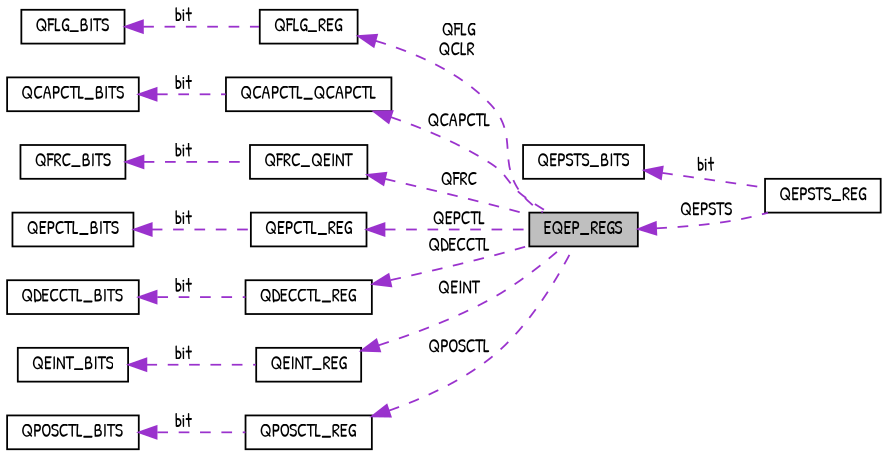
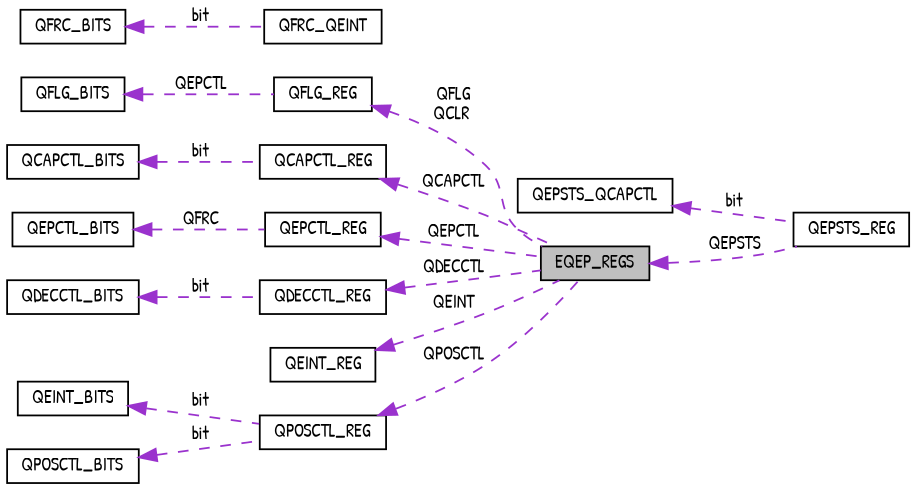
  digraph {
    fontname="Patrick Hand"
    rankdir=LR
    node [color=black fillcolor=white fontname="Patrick Hand" fontsize=10 shape=record style=filled]
    edge [color=darkorchid3 dir=back fontname="Patrick Hand" fontsize=10 labelfontname=Helvetica labelfontsize=10 style=dashed]
    n1 [fillcolor=grey75 fontcolor=black height=0.2 label=EQEP_REGS width=0.4]
    n2 [height=0.2 label=QEPSTS_REG width=0.4]
    n3 [height=0.2 label=QFLG_REG width=0.4]
    n4 [height=0.2 label=QFLG_BITS width=0.4]
-   n5 [height=0.2 label=QEPSTS_BITS width=0.4]
-   n6 [height=0.2 label=QCAPCTL_QCAPCTL width=0.4]
+   n5 [height=0.2 label=QEPSTS_QCAPCTL width=0.4]
+   n6 [height=0.2 label=QCAPCTL_REG width=0.4]
    n7 [height=0.2 label=QCAPCTL_BITS width=0.4]
    n8 [height=0.2 label=QFRC_QEINT width=0.4]
    n9 [height=0.2 label=QFRC_BITS width=0.4]
    n10 [height=0.2 label=QEPCTL_REG width=0.4]
    n11 [height=0.2 label=QEPCTL_BITS width=0.4]
    n12 [height=0.2 label=QDECCTL_REG width=0.4]
    n13 [height=0.2 label=QDECCTL_BITS width=0.4]
    n14 [height=0.2 label=QEINT_REG width=0.4]
    n15 [height=0.2 label=QEINT_BITS width=0.4]
    n16 [height=0.2 label=QPOSCTL_REG width=0.4]
    n17 [height=0.2 label=QPOSCTL_BITS width=0.4]
    n1 -> n2 [label=" QEPSTS"]
    n3 -> n1 [label=" QFLG\nQCLR"]
-   n4 -> n3 [label=" bit"]
+   n4 -> n3 [label=" QEPCTL"]
    n5 -> n2 [label=" bit"]
    n6 -> n1 [label=" QCAPCTL"]
    n7 -> n6 [label=" bit"]
-   n8 -> n1 [label=" QFRC"]
    n9 -> n8 [label=" bit"]
    n10 -> n1 [label=" QEPCTL"]
-   n11 -> n10 [label=" bit"]
+   n11 -> n10 [label=" QFRC"]
    n12 -> n1 [label=" QDECCTL"]
    n13 -> n12 [label=" bit"]
    n14 -> n1 [label=" QEINT"]
-   n15 -> n14 [label=" bit"]
+   n15 -> n16 [label=" bit"]
    n16 -> n1 [label=" QPOSCTL"]
    n17 -> n16 [label=" bit"]
  }
